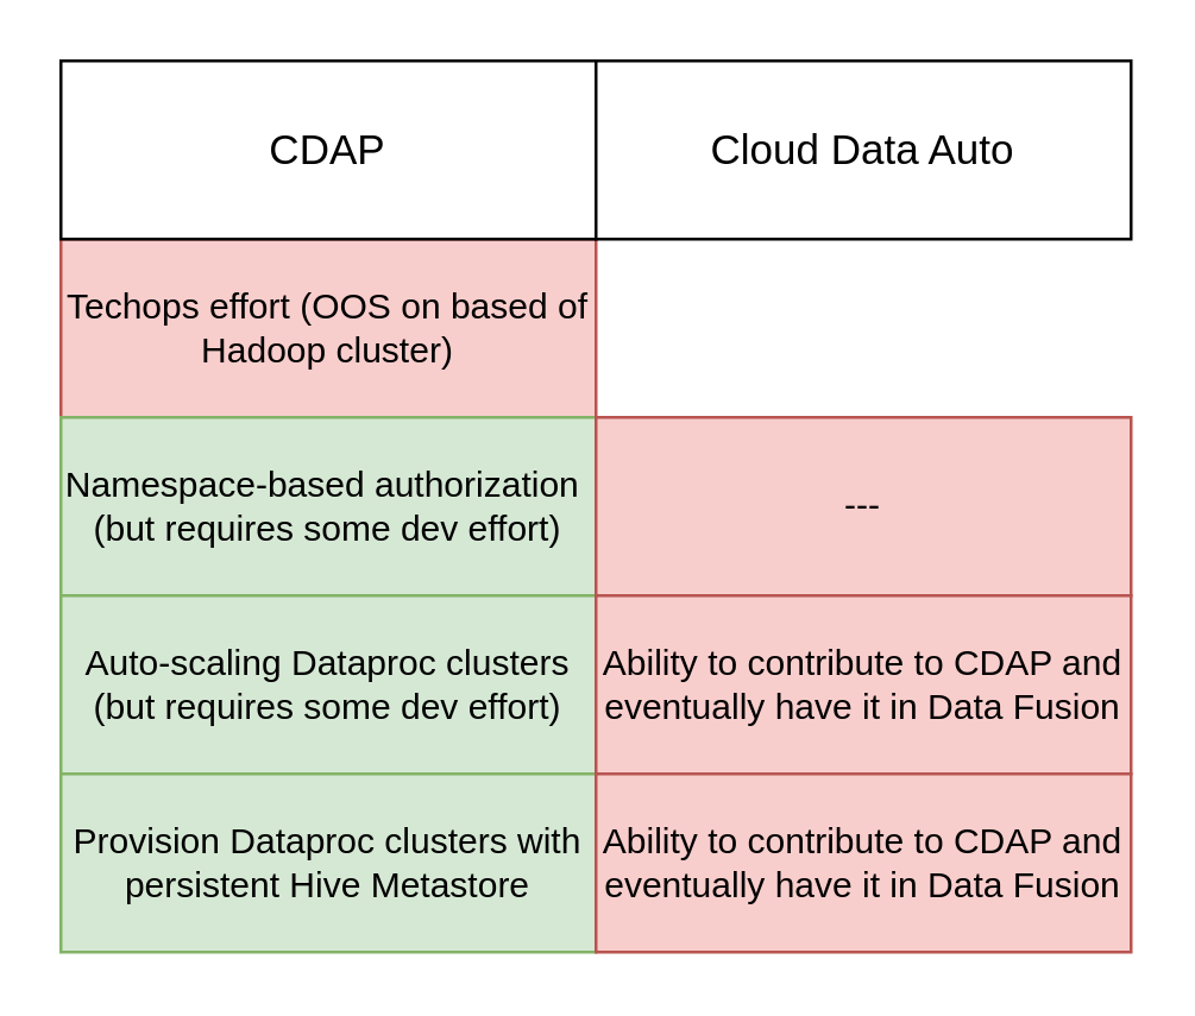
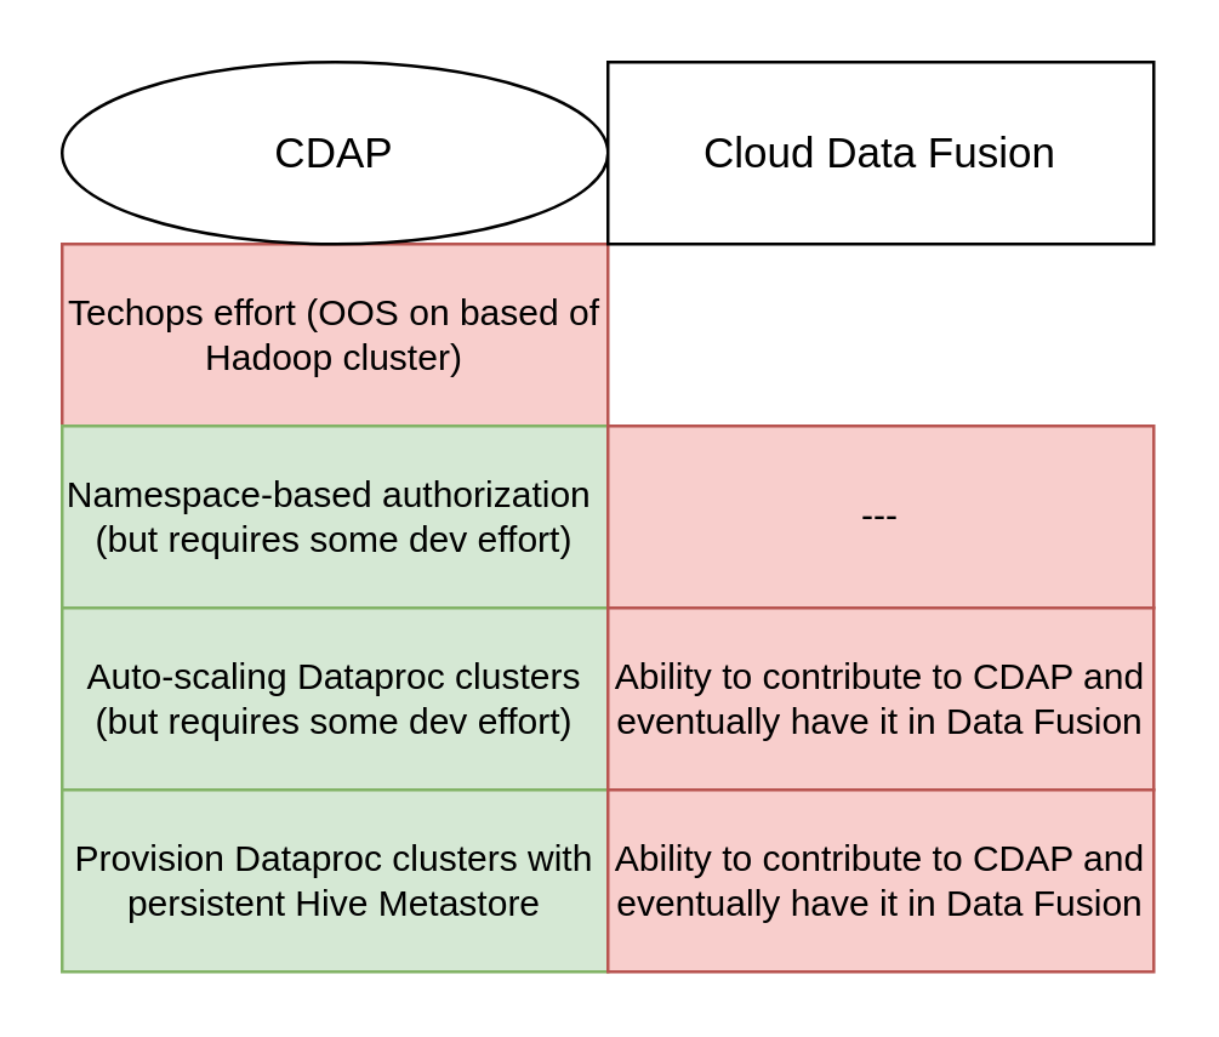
  <mxCell id="0" />
  <mxCell id="1" parent="0" />
  <mxCell id="2" value="Techops effort (OOS on based of Hadoop cluster)" style="rounded=0;whiteSpace=wrap;html=1;fillColor=#f8cecc;strokeColor=#b85450;" vertex="1" parent="1"><mxGeometry x="20" y="80" width="180" height="60" as="geometry" /></mxCell>
- <mxCell id="3" value="CDAP" style="rounded=0;whiteSpace=wrap;html=1;fontSize=14;" vertex="1" parent="1"><mxGeometry x="20" y="20" width="180" height="60" as="geometry" /></mxCell>
- <mxCell id="4" value="Cloud Data Auto" style="rounded=0;whiteSpace=wrap;html=1;fontSize=14;" vertex="1" parent="1"><mxGeometry x="200" y="20" width="180" height="60" as="geometry" /></mxCell>
+ <mxCell id="3" value="CDAP" style="ellipse;whiteSpace=wrap;html=1;fontSize=14;" vertex="1" parent="1"><mxGeometry x="20" y="20" width="180" height="60" as="geometry" /></mxCell>
+ <mxCell id="4" value="Cloud Data Fusion" style="rounded=0;whiteSpace=wrap;html=1;fontSize=14;" vertex="1" parent="1"><mxGeometry x="200" y="20" width="180" height="60" as="geometry" /></mxCell>
  <mxCell id="5" value="Namespace-based authorization&amp;nbsp;&lt;br&gt;(but requires some dev effort)&lt;br&gt;" style="rounded=0;whiteSpace=wrap;html=1;fillColor=#d5e8d4;strokeColor=#82b366;" vertex="1" parent="1"><mxGeometry x="20" y="140" width="180" height="60" as="geometry" /></mxCell>
  <mxCell id="6" value="---" style="rounded=0;whiteSpace=wrap;html=1;fillColor=#f8cecc;strokeColor=#b85450;" vertex="1" parent="1"><mxGeometry x="200" y="140" width="180" height="60" as="geometry" /></mxCell>
  <mxCell id="7" value="&lt;span&gt;Auto-scaling Dataproc clusters&lt;/span&gt;&lt;br&gt;&lt;span&gt;(but requires some dev effort)&lt;/span&gt;" style="rounded=0;whiteSpace=wrap;html=1;fillColor=#d5e8d4;strokeColor=#82b366;" vertex="1" parent="1"><mxGeometry x="20" y="200" width="180" height="60" as="geometry" /></mxCell>
  <mxCell id="8" value="Ability to contribute to CDAP and eventually have it in Data Fusion" style="rounded=0;whiteSpace=wrap;html=1;fillColor=#f8cecc;strokeColor=#b85450;" vertex="1" parent="1"><mxGeometry x="200" y="200" width="180" height="60" as="geometry" /></mxCell>
  <mxCell id="9" value="Provision Dataproc clusters with persistent Hive Metastore" style="rounded=0;whiteSpace=wrap;html=1;fillColor=#d5e8d4;strokeColor=#82b366;" vertex="1" parent="1"><mxGeometry x="20" y="260" width="180" height="60" as="geometry" /></mxCell>
  <mxCell id="10" value="Ability to contribute to CDAP and eventually have it in Data Fusion" style="rounded=0;whiteSpace=wrap;html=1;fillColor=#f8cecc;strokeColor=#b85450;" vertex="1" parent="1"><mxGeometry x="200" y="260" width="180" height="60" as="geometry" /></mxCell>
